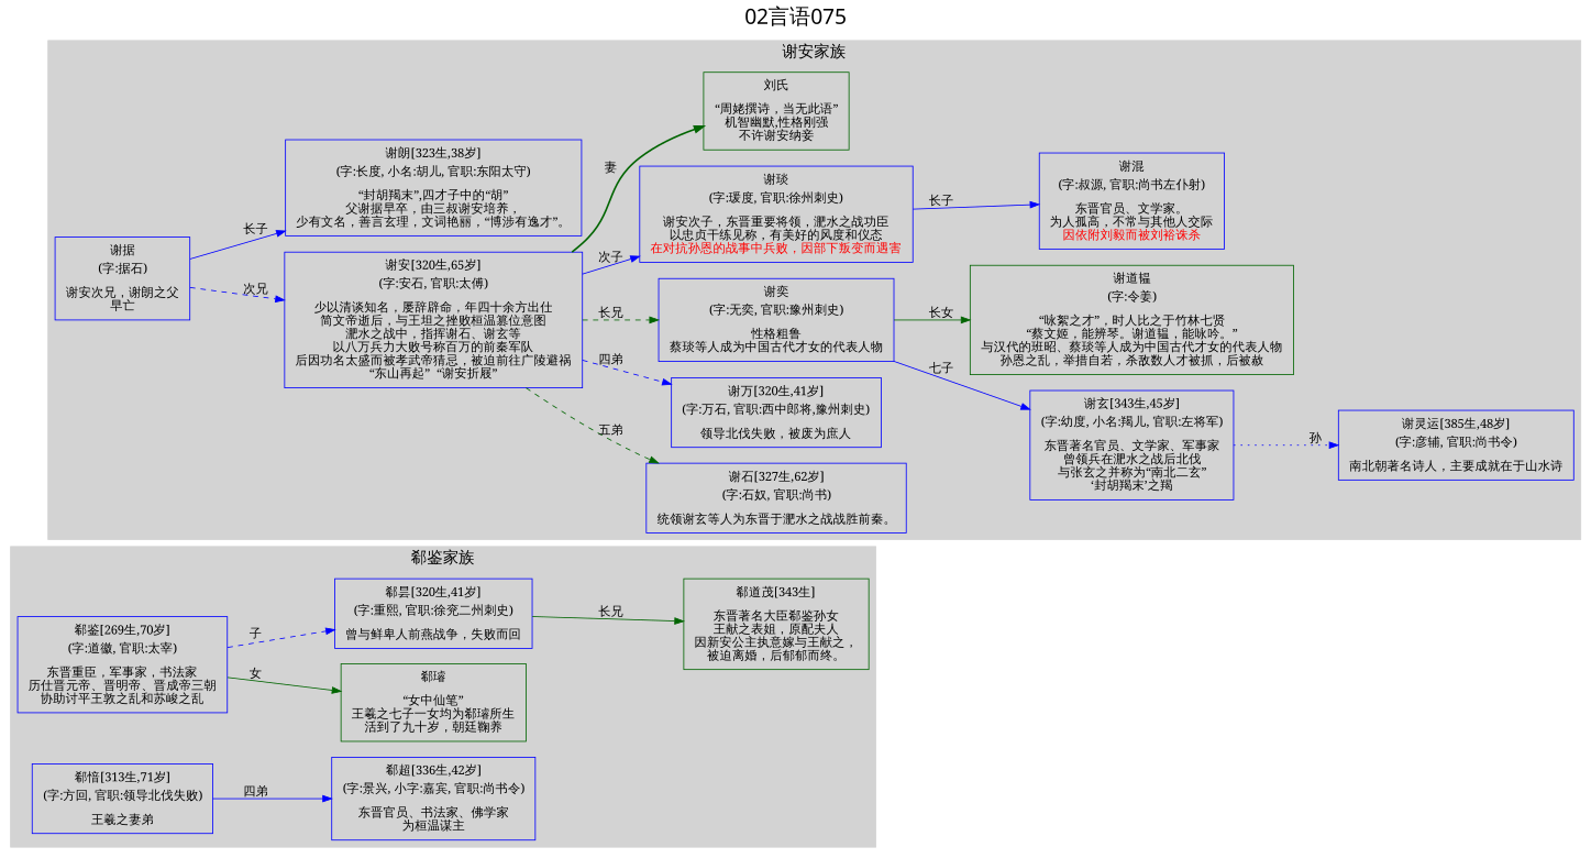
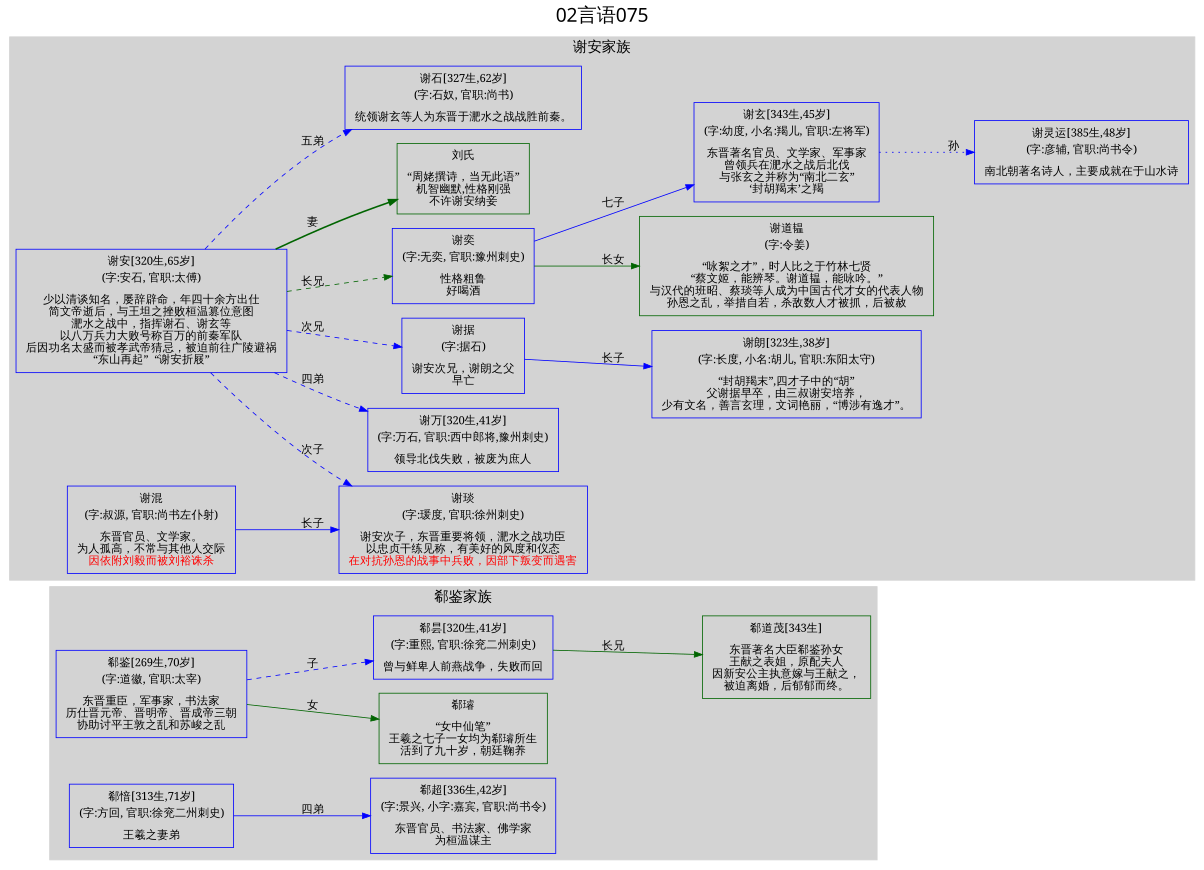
  digraph {
    color=lightgrey
    fontname=SimHei
    fontsize=24
    label="02言语075"
    labelloc=t
    rankdir=LR
    ranksep=0.5
    style=filled
    node [color=blue fontname=SimSun shape=box]
    edge [color=blue fontname=SimSun style=solid]
    n1 [label=<<table border="0" cellborder="0"><tr><td>郗鉴[269生,70岁]</td></tr><tr><td>(字:道徽, 官职:太宰)</td></tr><tr><td></td></tr><tr><td>东晋重臣，军事家，书法家<br/>历仕晋元帝、晋明帝、晋成帝三朝<br/>协助讨平王敦之乱和苏峻之乱<br/></td></tr></table>>]
    n2 [label=<<table border="0" cellborder="0"><tr><td>郗超[336生,42岁]</td></tr><tr><td>(字:景兴, 小字:嘉宾, 官职:尚书令)</td></tr><tr><td></td></tr><tr><td>东晋官员、书法家、佛学家<br/>为桓温谋主<br/></td></tr></table>>]
    n3 [color=darkgreen label=<<table border="0" cellborder="0"><tr><td>郗道茂[343生]</td></tr><tr><td></td></tr><tr><td>东晋著名大臣郗鉴孙女<br/>王献之表姐，原配夫人<br/>因新安公主执意嫁与王献之，<br/>被迫离婚，后郁郁而终。<br/></td></tr></table>>]
    n4 [color=darkgreen label=<<table border="0" cellborder="0"><tr><td>郗璿</td></tr><tr><td></td></tr><tr><td>“女中仙笔”<br/>王羲之七子一女均为郗璿所生<br/>活到了九十岁，朝廷鞠养<br/></td></tr></table>>]
    n5 [label=<<table border="0" cellborder="0"><tr><td>郗昙[320生,41岁]</td></tr><tr><td>(字:重熙, 官职:徐兖二州刺史)</td></tr><tr><td></td></tr><tr><td>曾与鲜卑人前燕战争，失败而回<br/></td></tr></table>>]
-   n6 [label=<<table border="0" cellborder="0"><tr><td>郗愔[313生,71岁]</td></tr><tr><td>(字:方回, 官职:领导北伐失败)</td></tr><tr><td></td></tr><tr><td>王羲之妻弟<br/></td></tr></table>>]
+   n6 [label=<<table border="0" cellborder="0"><tr><td>郗愔[313生,71岁]</td></tr><tr><td>(字:方回, 官职:徐兖二州刺史)</td></tr><tr><td></td></tr><tr><td>王羲之妻弟<br/></td></tr></table>>]
    n7 [label=<<table border="0" cellborder="0"><tr><td>谢安[320生,65岁]</td></tr><tr><td>(字:安石, 官职:太傅)</td></tr><tr><td></td></tr><tr><td>少以清谈知名，屡辞辟命，年四十余方出仕<br/>简文帝逝后，与王坦之挫败桓温篡位意图<br/>淝水之战中，指挥谢石、谢玄等<br/>以八万兵力大败号称百万的前秦军队<br/>后因功名太盛而被孝武帝猜忌，被迫前往广陵避祸<br/>“东山再起”  “谢安折屐”<br/></td></tr></table>>]
    n8 [label=<<table border="0" cellborder="0"><tr><td>谢灵运[385生,48岁]</td></tr><tr><td>(字:彦辅, 官职:尚书令)</td></tr><tr><td></td></tr><tr><td>南北朝著名诗人，主要成就在于山水诗<br/></td></tr></table>>]
    n9 [label=<<table border="0" cellborder="0"><tr><td>谢朗[323生,38岁]</td></tr><tr><td>(字:长度, 小名:胡儿, 官职:东阳太守)</td></tr><tr><td></td></tr><tr><td>“封胡羯末”,四才子中的“胡”<br/>父谢据早卒，由三叔谢安培养，<br/>少有文名，善言玄理，文词艳丽，“博涉有逸才”。<br/></td></tr></table>>]
    n10 [label=<<table border="0" cellborder="0"><tr><td>谢玄[343生,45岁]</td></tr><tr><td>(字:幼度, 小名:羯儿, 官职:左将军)</td></tr><tr><td></td></tr><tr><td>东晋著名官员、文学家、军事家<br/>曾领兵在淝水之战后北伐<br/>与张玄之并称为“南北二玄”<br/>‘封胡羯末’之羯<br/></td></tr></table>>]
    n11 [color=darkgreen label=<<table border="0" cellborder="0"><tr><td>谢道韫</td></tr><tr><td>(字:令姜)</td></tr><tr><td></td></tr><tr><td>“咏絮之才”，时人比之于竹林七贤<br/>“蔡文姬，能辨琴。谢道韫，能咏吟。”<br/>与汉代的班昭、蔡琰等人成为中国古代才女的代表人物<br/>孙恩之乱，举措自若，杀敌数人才被抓，后被赦<br/></td></tr></table>>]
    n12 [label=<<table border="0" cellborder="0"><tr><td>谢混</td></tr><tr><td>(字:叔源, 官职:尚书左仆射)</td></tr><tr><td></td></tr><tr><td>东晋官员、文学家。<br/>为人孤高，不常与其他人交际<br/><font color = 'red'>因依附刘毅而被刘裕诛杀</font></td></tr></table>>]
    n13 [label=<<table border="0" cellborder="0"><tr><td>谢石[327生,62岁]</td></tr><tr><td>(字:石奴, 官职:尚书)</td></tr><tr><td></td></tr><tr><td>统领谢玄等人为东晋于淝水之战战胜前秦。<br/></td></tr></table>>]
    n14 [label=<<table border="0" cellborder="0"><tr><td>谢万[320生,41岁]</td></tr><tr><td>(字:万石, 官职:西中郎将,豫州刺史)</td></tr><tr><td></td></tr><tr><td>领导北伐失败，被废为庶人<br/></td></tr></table>>]
    n15 [label=<<table border="0" cellborder="0"><tr><td>谢据</td></tr><tr><td>(字:据石)</td></tr><tr><td></td></tr><tr><td>谢安次兄，谢朗之父<br/>早亡<br/></td></tr></table>>]
-   n16 [label=<<table border="0" cellborder="0"><tr><td>谢奕</td></tr><tr><td>(字:无奕, 官职:豫州刺史)</td></tr><tr><td></td></tr><tr><td>性格粗鲁<br/>蔡琰等人成为中国古代才女的代表人物<br/></td></tr></table>>]
+   n16 [label=<<table border="0" cellborder="0"><tr><td>谢奕</td></tr><tr><td>(字:无奕, 官职:豫州刺史)</td></tr><tr><td></td></tr><tr><td>性格粗鲁<br/>好喝酒<br/></td></tr></table>>]
    n17 [label=<<table border="0" cellborder="0"><tr><td>谢琰</td></tr><tr><td>(字:瑗度, 官职:徐州刺史)</td></tr><tr><td></td></tr><tr><td>谢安次子，东晋重要将领，淝水之战功臣<br/>以忠贞干练见称，有美好的风度和仪态<br/><font color = 'red'>在对抗孙恩的战事中兵败，因部下叛变而遇害</font></td></tr></table>>]
    n18 [color=darkgreen label=<<table border="0" cellborder="0"><tr><td>刘氏</td></tr><tr><td></td></tr><tr><td>“周姥撰诗，当无此语”<br/>机智幽默,性格刚强<br/>不许谢安纳妾<br/></td></tr></table>>]
    subgraph cluster_1 {
      fontsize=18
      label="郗鉴家族"
      n1
      n2
      n3
      n4
      n5
      n6
    }
    subgraph cluster_2 {
      fontsize=18
      label="谢安家族"
      n7
      n8
      n9
      n10
      n11
      n12
      n13
      n14
      n15
      n16
      n17
      n18
    }
    n1 -> n4 [color=darkgreen label="女"]
    n1 -> n5 [label="子" style=dashed]
    n5 -> n3 [color=darkgreen label="长兄"]
    n6 -> n2 [label="四弟"]
-   n7 -> n13 [color=darkgreen label="五弟" style=dashed]
+   n7 -> n13 [label="五弟" style=dashed]
    n7 -> n14 [label="四弟" style=dashed]
-   n15 -> n7 [label="次兄" style=dashed]
+   n7 -> n15 [label="次兄" style=dashed]
    n7 -> n16 [color=darkgreen label="长兄" style=dashed]
-   n7 -> n17 [label="次子"]
+   n7 -> n17 [label="次子" style=dashed]
    n7 -> n18 [color=darkgreen label="妻" style=bold]
    n10 -> n8 [label="孙" style=dotted]
    n15 -> n9 [label="长子"]
    n16 -> n10 [label="七子"]
    n16 -> n11 [color=darkgreen label="长女"]
-   n17 -> n12 [label="长子"]
+   n12 -> n17 [label="长子"]
  }
